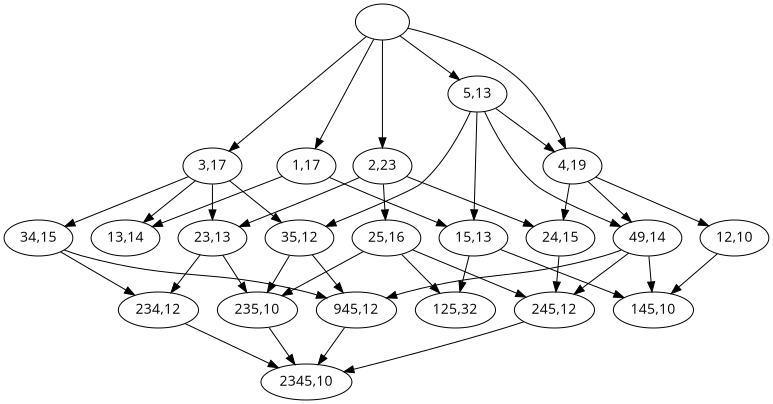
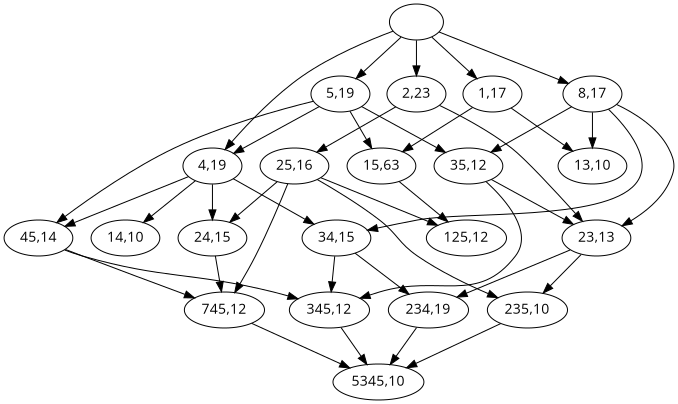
  strict digraph {
    fontname="Open Sans"
    node [fontname="Open Sans"]
    edge [fontname="Open Sans"]
    "1,17"
-   "15,13"
-   "13,10" [label="13,14"]
-   "145,10"
-   "125,12" [label="125,32"]
-   "14,10" [label="12,10"]
+   "15,13" [label="15,63"]
+   "13,10"
+   "125,12"
+   "14,10"
    "4,19"
-   "45,14" [label="49,14"]
+   "45,14"
    "24,15"
    "34,15"
-   "345,12" [label="945,12"]
-   "245,12"
-   "234,12"
+   "345,12"
+   "245,12" [label="745,12"]
+   "234,12" [label="234,19"]
    " "
-   "3,17"
-   "5,19" [label="5,13"]
+   "3,17" [label="8,17"]
+   "5,19"
    "2,23"
    "23,13"
    "35,12"
    "25,16"
-   "2345,10"
+   "2345,10" [label="5345,10"]
    "235,10"
    "1,17" -> "15,13"
    "1,17" -> "13,10"
-   "15,13" -> "145,10"
    "15,13" -> "125,12"
-   "14,10" -> "145,10"
    "4,19" -> "14,10"
    "4,19" -> "45,14"
    "4,19" -> "24,15"
-   "45,14" -> "145,10"
+   "4,19" -> "34,15"
    "45,14" -> "345,12"
    "45,14" -> "245,12"
    "24,15" -> "245,12"
    "34,15" -> "345,12"
    "34,15" -> "234,12"
    "345,12" -> "2345,10"
    "245,12" -> "2345,10"
    "234,12" -> "2345,10"
    " " -> "1,17"
    " " -> "4,19"
    " " -> "3,17"
    " " -> "5,19"
    " " -> "2,23"
    "3,17" -> "13,10"
    "3,17" -> "34,15"
    "3,17" -> "23,13"
    "3,17" -> "35,12"
    "5,19" -> "15,13"
    "5,19" -> "4,19"
    "5,19" -> "45,14"
    "5,19" -> "35,12"
-   "2,23" -> "24,15"
+   "25,16" -> "24,15"
    "2,23" -> "23,13"
    "2,23" -> "25,16"
    "23,13" -> "234,12"
    "23,13" -> "235,10"
    "35,12" -> "345,12"
-   "35,12" -> "235,10"
+   "35,12" -> "23,13"
    "25,16" -> "125,12"
    "25,16" -> "245,12"
    "25,16" -> "235,10"
    "235,10" -> "2345,10"
  }
